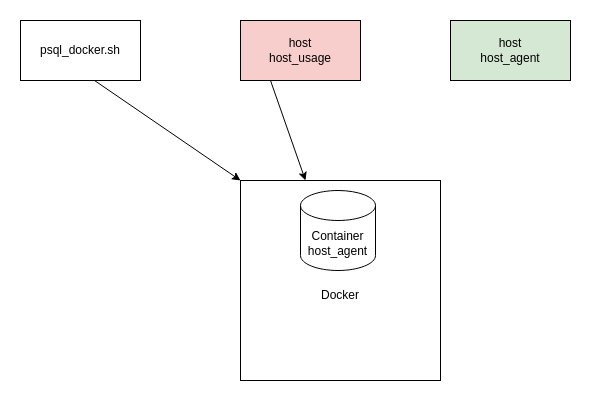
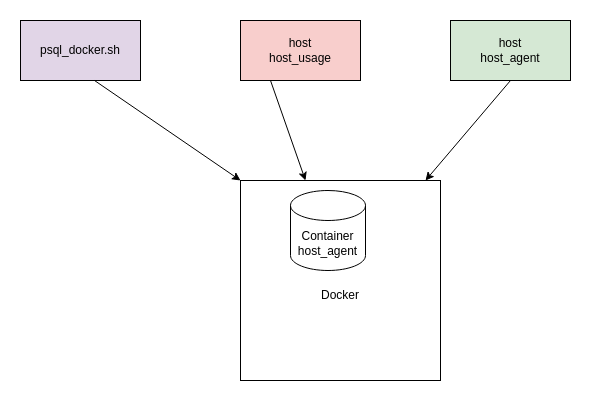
  <mxCell id="0" />
  <mxCell id="1" parent="0" />
- <mxCell id="2" value="psql_docker.sh" style="rounded=0;whiteSpace=wrap;html=1;" vertex="1" parent="1"><mxGeometry x="20" y="20" width="120" height="60" as="geometry" /></mxCell>
+ <mxCell id="2" value="psql_docker.sh" style="rounded=0;whiteSpace=wrap;html=1;fillColor=#e1d5e7;" vertex="1" parent="1"><mxGeometry x="20" y="20" width="120" height="60" as="geometry" /></mxCell>
  <mxCell id="3" value="host&lt;br&gt;host_usage" style="rounded=0;whiteSpace=wrap;html=1;fillColor=#f8cecc;" vertex="1" parent="1"><mxGeometry x="240" y="20" width="120" height="60" as="geometry" /></mxCell>
  <mxCell id="4" value="host&lt;br&gt;host_agent" style="rounded=0;whiteSpace=wrap;html=1;fillColor=#d5e8d4;" vertex="1" parent="1"><mxGeometry x="450" y="20" width="120" height="60" as="geometry" /></mxCell>
  <mxCell id="5" value="&lt;br&gt;&lt;br&gt;Docker" style="whiteSpace=wrap;html=1;aspect=fixed;" vertex="1" parent="1"><mxGeometry x="240" y="180" width="200" height="200" as="geometry" /></mxCell>
- <mxCell id="6" value="Container&lt;br&gt;host_agent" style="shape=cylinder3;whiteSpace=wrap;html=1;boundedLbl=1;backgroundOutline=1;size=15;" vertex="1" parent="1"><mxGeometry x="300" y="190" width="75" height="80" as="geometry" /></mxCell>
+ <mxCell id="6" value="Container&lt;br&gt;host_agent" style="shape=cylinder3;whiteSpace=wrap;html=1;boundedLbl=1;backgroundOutline=1;size=15;" vertex="1" parent="1"><mxGeometry x="290" y="190" width="75" height="80" as="geometry" /></mxCell>
  <mxCell id="7" value="" style="endArrow=classic;html=1;rounded=0;exitX=0.617;exitY=1;exitDx=0;exitDy=0;exitPerimeter=0;entryX=0;entryY=0;entryDx=0;entryDy=0;" edge="1" parent="1" source="2" target="5"><mxGeometry width="50" height="50" relative="1" as="geometry"><mxPoint x="110" y="130" as="sourcePoint" /><mxPoint x="240" y="170" as="targetPoint" /></mxGeometry></mxCell>
  <mxCell id="8" value="" style="endArrow=classic;html=1;rounded=0;exitX=0.617;exitY=1;exitDx=0;exitDy=0;exitPerimeter=0;" edge="1" parent="1" target="5"><mxGeometry width="50" height="50" relative="1" as="geometry"><mxPoint x="270" y="80" as="sourcePoint" /><mxPoint x="416" y="204" as="targetPoint" /></mxGeometry></mxCell>
+ <mxCell id="9" value="" style="endArrow=classic;html=1;rounded=0;exitX=0.5;exitY=1;exitDx=0;exitDy=0;" edge="1" parent="1" source="4" target="5"><mxGeometry width="50" height="50" relative="1" as="geometry"><mxPoint x="470" y="170" as="sourcePoint" /><mxPoint x="520" y="120" as="targetPoint" /></mxGeometry></mxCell>
